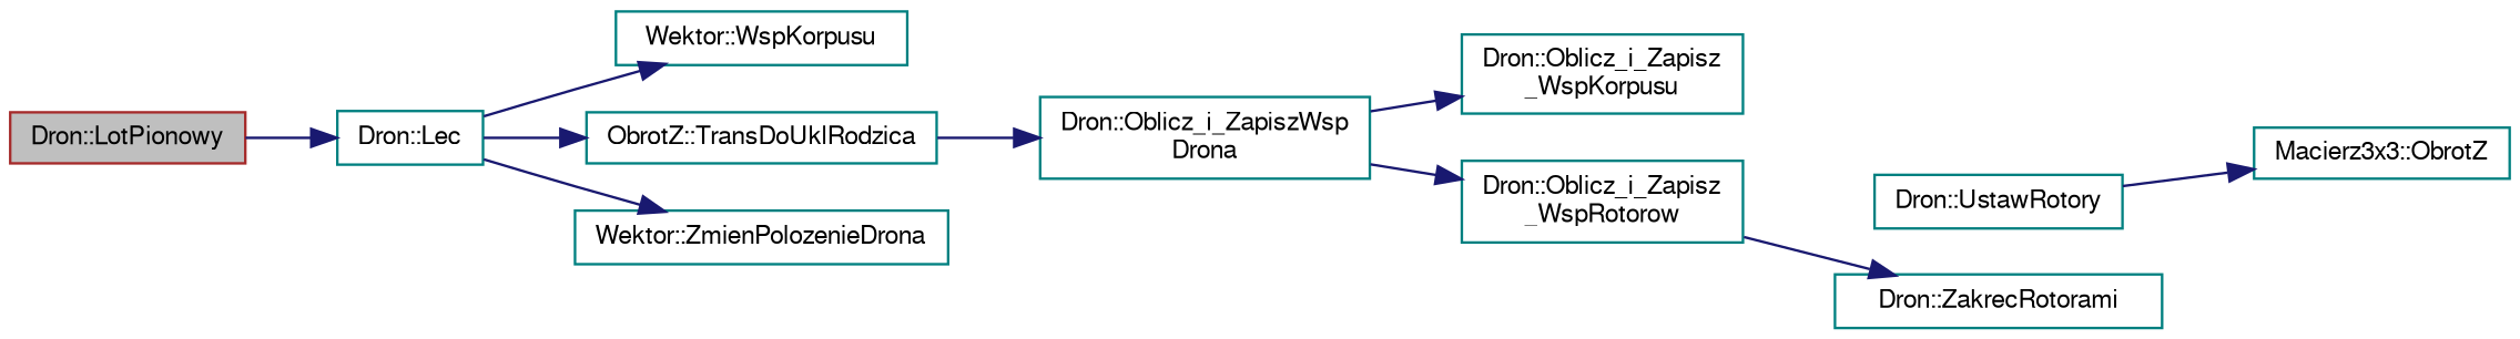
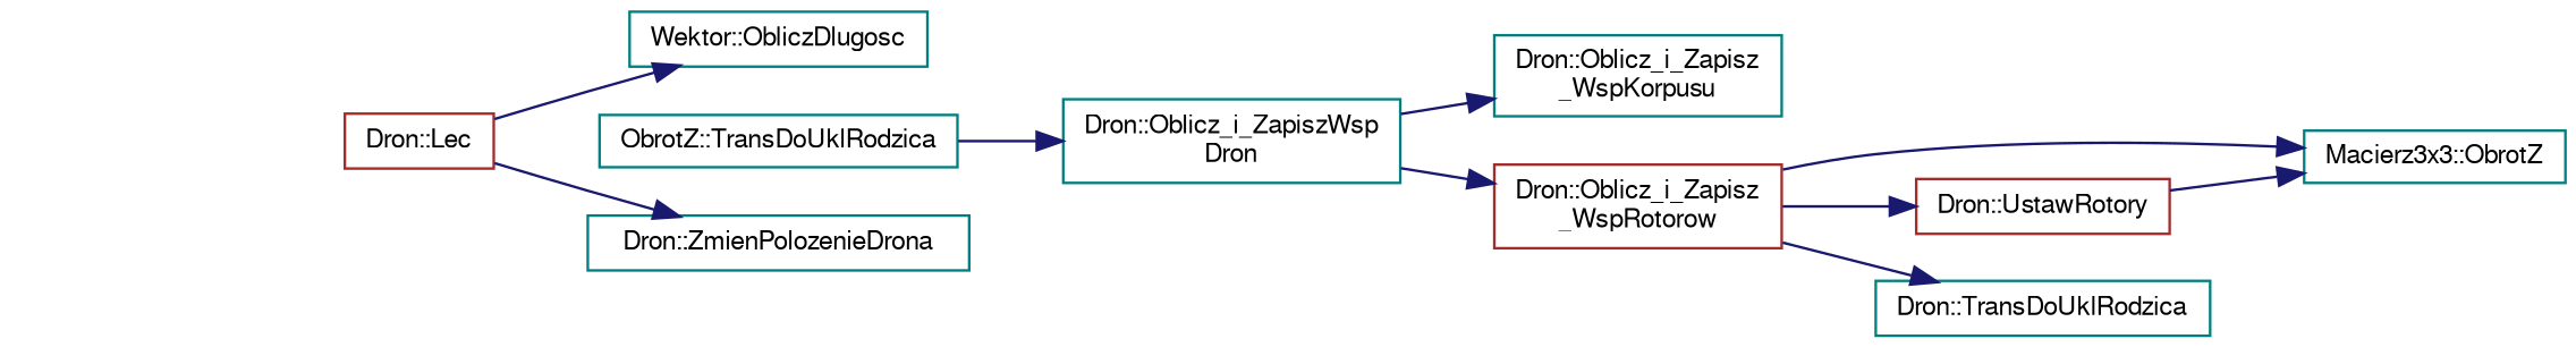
  digraph {
    rankdir=LR
    node [color=teal fillcolor=white fontname=FreeSans fontsize=10 shape=record style=filled]
    edge [color=midnightblue fontname=FreeSans fontsize=10 labelfontname=FreeSans labelfontsize=10 style=solid]
-   n1 [color=brown fillcolor=grey75 fontcolor=black height=0.2 label="Dron::LotPionowy" width=0.4]
-   n2 [height=0.2 label="Dron::Lec" width=0.4]
-   n3 [height=0.2 label="Wektor::WspKorpusu" width=0.4]
+   n2 [color=brown height=0.2 label="Dron::Lec" width=0.4]
+   n3 [height=0.2 label="Wektor::ObliczDlugosc" width=0.4]
    n4 [height=0.2 label="ObrotZ::TransDoUklRodzica" width=0.4]
-   n5 [height=0.2 label="Wektor::ZmienPolozenieDrona" width=0.4]
-   n6 [height=0.2 label="Dron::Oblicz_i_ZapiszWsp\lDrona" width=0.4]
+   n5 [height=0.2 label="Dron::ZmienPolozenieDrona" width=0.4]
+   n6 [height=0.2 label="Dron::Oblicz_i_ZapiszWsp\lDron" width=0.4]
    n7 [height=0.2 label="Dron::Oblicz_i_Zapisz\l_WspKorpusu" width=0.4]
-   n8 [height=0.2 label="Dron::Oblicz_i_Zapisz\l_WspRotorow" width=0.4]
+   n8 [color=brown height=0.2 label="Dron::Oblicz_i_Zapisz\l_WspRotorow" width=0.4]
    n9 [height=0.2 label="Macierz3x3::ObrotZ" width=0.4]
-   n10 [height=0.2 label="Dron::UstawRotory" width=0.4]
-   n11 [height=0.2 label="Dron::ZakrecRotorami" width=0.4]
-   n1 -> n2
+   n10 [color=brown height=0.2 label="Dron::UstawRotory" width=0.4]
+   n11 [height=0.2 label="Dron::TransDoUklRodzica" width=0.4]
    n2 -> n3
-   n2 -> n4
    n2 -> n5
    n4 -> n6
    n6 -> n7
    n6 -> n8
+   n8 -> n9
+   n8 -> n10
    n8 -> n11
    n10 -> n9
  }
